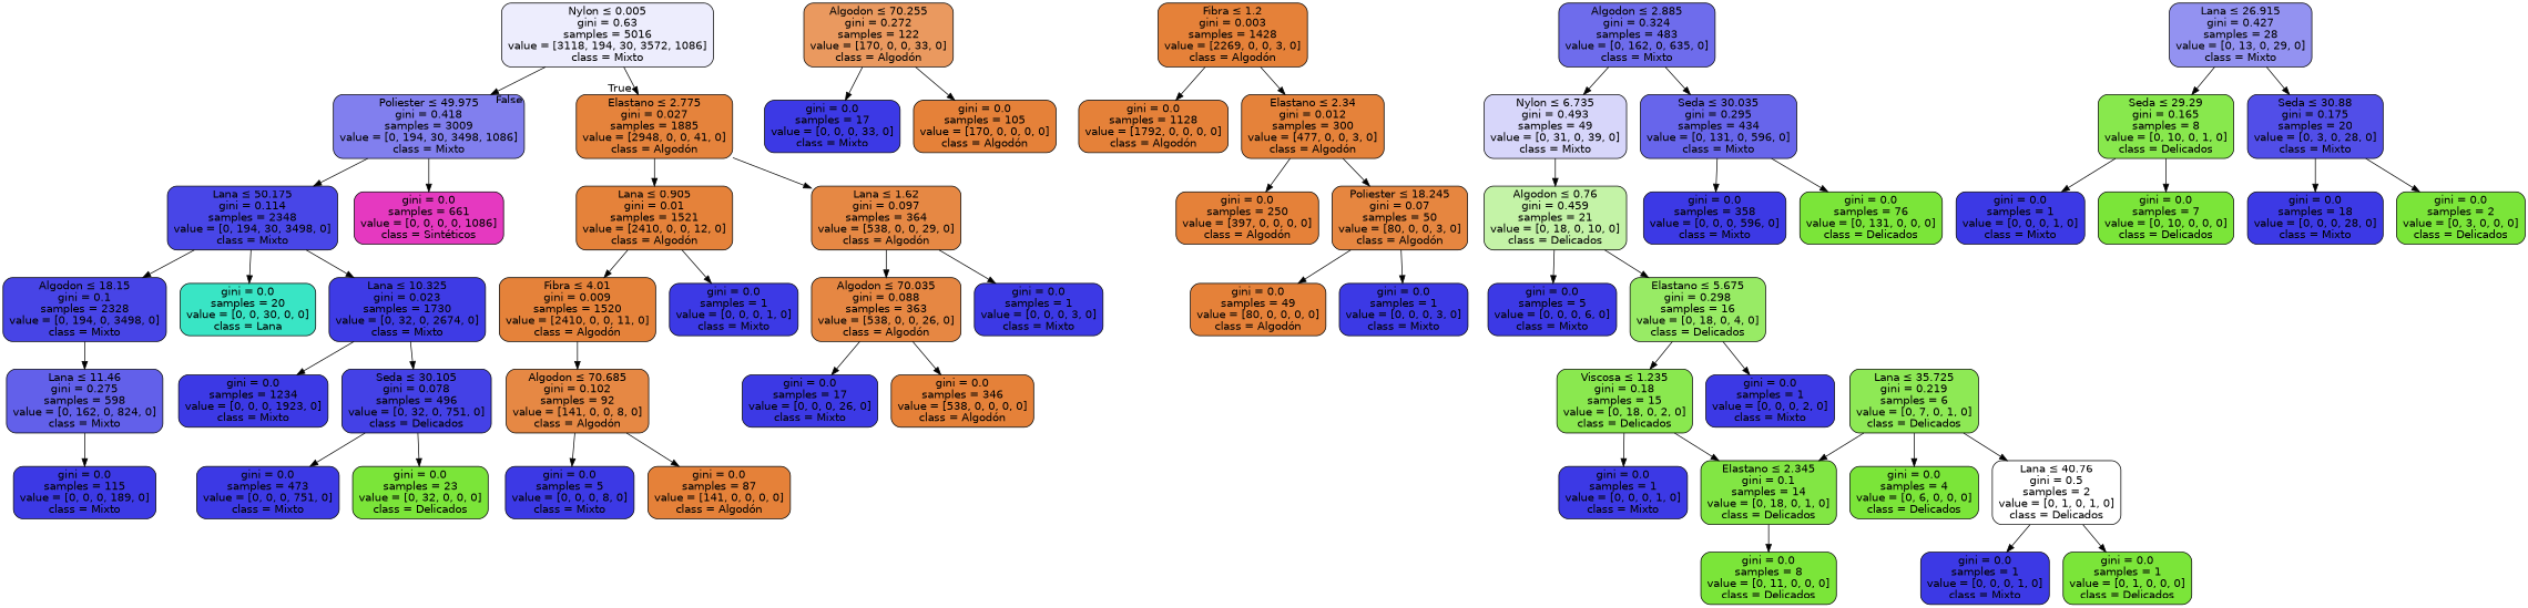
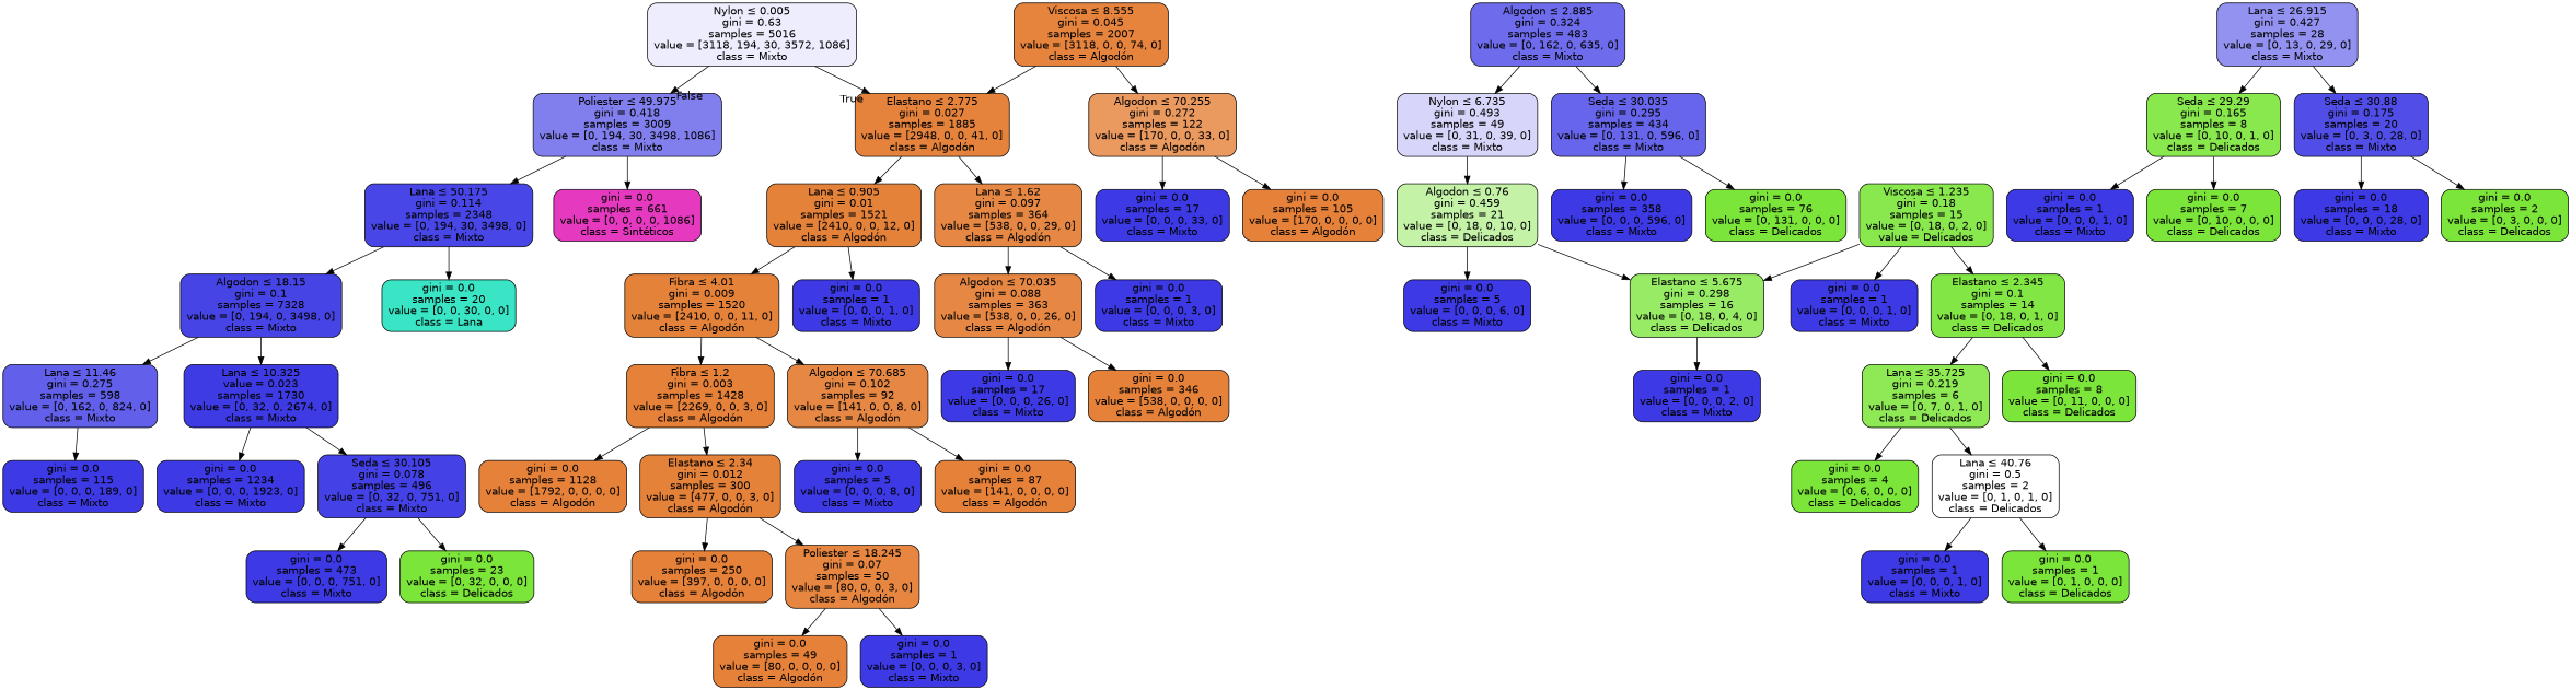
  digraph {
    node [color=black fillcolor="#3c39e5" fontname=helvetica shape=box style="filled, rounded"]
    edge [fontname=helvetica]
    n1 [fillcolor="#ededfd" label=<Nylon &le; 0.005<br/>gini = 0.63<br/>samples = 5016<br/>value = [3118, 194, 30, 3572, 1086]<br/>class = Mixto>]
    n2 [fillcolor="#817fee" label=<Poliester &le; 49.975<br/>gini = 0.418<br/>samples = 3009<br/>value = [0, 194, 30, 3498, 1086]<br/>class = Mixto>]
    n3 [fillcolor="#e5833c" label=<Elastano &le; 2.775<br/>gini = 0.027<br/>samples = 1885<br/>value = [2948, 0, 0, 41, 0]<br/>class = Algodón>]
+   n4 [fillcolor="#e6843e" label=<Viscosa &le; 8.555<br/>gini = 0.045<br/>samples = 2007<br/>value = [3118, 0, 0, 74, 0]<br/>class = Algodón>]
    n5 [fillcolor="#ea995f" label=<Algodon &le; 70.255<br/>gini = 0.272<br/>samples = 122<br/>value = [170, 0, 0, 33, 0]<br/>class = Algodón>]
    n6 [fillcolor="#4846e7" label=<Lana &le; 50.175<br/>gini = 0.114<br/>samples = 2348<br/>value = [0, 194, 30, 3498, 0]<br/>class = Mixto>]
    n7 [fillcolor="#e539c0" label=<gini = 0.0<br/>samples = 661<br/>value = [0, 0, 0, 0, 1086]<br/>class = Sintéticos>]
    n8 [fillcolor="#e5823a" label=<Lana &le; 0.905<br/>gini = 0.01<br/>samples = 1521<br/>value = [2410, 0, 0, 12, 0]<br/>class = Algodón>]
    n9 [fillcolor="#e68844" label=<Lana &le; 1.62<br/>gini = 0.097<br/>samples = 364<br/>value = [538, 0, 0, 29, 0]<br/>class = Algodón>]
    n10 [label=<gini = 0.0<br/>samples = 17<br/>value = [0, 0, 0, 33, 0]<br/>class = Mixto>]
    n11 [fillcolor="#e58139" label=<gini = 0.0<br/>samples = 105<br/>value = [170, 0, 0, 0, 0]<br/>class = Algodón>]
    n12 [fillcolor="#e5823a" label=<Fibra &le; 4.01<br/>gini = 0.009<br/>samples = 1520<br/>value = [2410, 0, 0, 11, 0]<br/>class = Algodón>]
    n13 [label=<gini = 0.0<br/>samples = 1<br/>value = [0, 0, 0, 1, 0]<br/>class = Mixto>]
    n14 [fillcolor="#e68743" label=<Algodon &le; 70.035<br/>gini = 0.088<br/>samples = 363<br/>value = [538, 0, 0, 26, 0]<br/>class = Algodón>]
    n15 [label=<gini = 0.0<br/>samples = 1<br/>value = [0, 0, 0, 3, 0]<br/>class = Mixto>]
    n16 [fillcolor="#e58139" label=<Fibra &le; 1.2<br/>gini = 0.003<br/>samples = 1428<br/>value = [2269, 0, 0, 3, 0]<br/>class = Algodón>]
    n17 [fillcolor="#e68844" label=<Algodon &le; 70.685<br/>gini = 0.102<br/>samples = 92<br/>value = [141, 0, 0, 8, 0]<br/>class = Algodón>]
    n18 [fillcolor="#e58139" label=<gini = 0.0<br/>samples = 1128<br/>value = [1792, 0, 0, 0, 0]<br/>class = Algodón>]
    n19 [fillcolor="#e5823a" label=<Elastano &le; 2.34<br/>gini = 0.012<br/>samples = 300<br/>value = [477, 0, 0, 3, 0]<br/>class = Algodón>]
    n20 [label=<gini = 0.0<br/>samples = 5<br/>value = [0, 0, 0, 8, 0]<br/>class = Mixto>]
    n21 [fillcolor="#e58139" label=<gini = 0.0<br/>samples = 87<br/>value = [141, 0, 0, 0, 0]<br/>class = Algodón>]
    n22 [fillcolor="#e58139" label=<gini = 0.0<br/>samples = 250<br/>value = [397, 0, 0, 0, 0]<br/>class = Algodón>]
    n23 [fillcolor="#e68640" label=<Poliester &le; 18.245<br/>gini = 0.07<br/>samples = 50<br/>value = [80, 0, 0, 3, 0]<br/>class = Algodón>]
    n24 [fillcolor="#e58139" label=<gini = 0.0<br/>samples = 49<br/>value = [80, 0, 0, 0, 0]<br/>class = Algodón>]
    n25 [label=<gini = 0.0<br/>samples = 1<br/>value = [0, 0, 0, 3, 0]<br/>class = Mixto>]
    n26 [label=<gini = 0.0<br/>samples = 17<br/>value = [0, 0, 0, 26, 0]<br/>class = Mixto>]
    n27 [fillcolor="#e58139" label=<gini = 0.0<br/>samples = 346<br/>value = [538, 0, 0, 0, 0]<br/>class = Algodón>]
-   n28 [fillcolor="#4744e6" label=<Algodon &le; 18.15<br/>gini = 0.1<br/>samples = 2328<br/>value = [0, 194, 0, 3498, 0]<br/>class = Mixto>]
+   n28 [fillcolor="#4744e6" label=<Algodon &le; 18.15<br/>gini = 0.1<br/>samples = 7328<br/>value = [0, 194, 0, 3498, 0]<br/>class = Mixto>]
    n29 [fillcolor="#39e5c5" label=<gini = 0.0<br/>samples = 20<br/>value = [0, 0, 30, 0, 0]<br/>class = Lana>]
    n30 [fillcolor="#6260ea" label=<Lana &le; 11.46<br/>gini = 0.275<br/>samples = 598<br/>value = [0, 162, 0, 824, 0]<br/>class = Mixto>]
-   n31 [fillcolor="#3e3be5" label=<Lana &le; 10.325<br/>gini = 0.023<br/>samples = 1730<br/>value = [0, 32, 0, 2674, 0]<br/>class = Mixto>]
+   n31 [fillcolor="#3e3be5" label=<Lana &le; 10.325<br/>value = 0.023<br/>samples = 1730<br/>value = [0, 32, 0, 2674, 0]<br/>class = Mixto>]
    n32 [label=<gini = 0.0<br/>samples = 115<br/>value = [0, 0, 0, 189, 0]<br/>class = Mixto>]
    n33 [label=<gini = 0.0<br/>samples = 1234<br/>value = [0, 0, 0, 1923, 0]<br/>class = Mixto>]
-   n34 [fillcolor="#4441e6" label=<Seda &le; 30.105<br/>gini = 0.078<br/>samples = 496<br/>value = [0, 32, 0, 751, 0]<br/>class = Delicados>]
+   n34 [fillcolor="#4441e6" label=<Seda &le; 30.105<br/>gini = 0.078<br/>samples = 496<br/>value = [0, 32, 0, 751, 0]<br/>class = Mixto>]
    n35 [fillcolor="#6e6cec" label=<Algodon &le; 2.885<br/>gini = 0.324<br/>samples = 483<br/>value = [0, 162, 0, 635, 0]<br/>class = Mixto>]
    n36 [fillcolor="#d7d6fa" label=<Nylon &le; 6.735<br/>gini = 0.493<br/>samples = 49<br/>value = [0, 31, 0, 39, 0]<br/>class = Mixto>]
    n37 [fillcolor="#6765eb" label=<Seda &le; 30.035<br/>gini = 0.295<br/>samples = 434<br/>value = [0, 131, 0, 596, 0]<br/>class = Mixto>]
    n38 [fillcolor="#c4f3a7" label=<Algodon &le; 0.76<br/>gini = 0.459<br/>samples = 21<br/>value = [0, 18, 0, 10, 0]<br/>class = Delicados>]
    n39 [label=<gini = 0.0<br/>samples = 358<br/>value = [0, 0, 0, 596, 0]<br/>class = Mixto>]
    n40 [fillcolor="#7be539" label=<gini = 0.0<br/>samples = 76<br/>value = [0, 131, 0, 0, 0]<br/>class = Delicados>]
    n41 [label=<gini = 0.0<br/>samples = 5<br/>value = [0, 0, 0, 6, 0]<br/>class = Mixto>]
    n42 [fillcolor="#98eb65" label=<Elastano &le; 5.675<br/>gini = 0.298<br/>samples = 16<br/>value = [0, 18, 0, 4, 0]<br/>class = Delicados>]
    n43 [fillcolor="#9392f1" label=<Lana &le; 26.915<br/>gini = 0.427<br/>samples = 28<br/>value = [0, 13, 0, 29, 0]<br/>class = Mixto>]
    n44 [fillcolor="#88e84d" label=<Seda &le; 29.29<br/>gini = 0.165<br/>samples = 8<br/>value = [0, 10, 0, 1, 0]<br/>class = Delicados>]
    n45 [fillcolor="#514ee8" label=<Seda &le; 30.88<br/>gini = 0.175<br/>samples = 20<br/>value = [0, 3, 0, 28, 0]<br/>class = Mixto>]
-   n46 [fillcolor="#8ae84f" label=<Viscosa &le; 1.235<br/>gini = 0.18<br/>samples = 15<br/>value = [0, 18, 0, 2, 0]<br/>class = Delicados>]
+   n46 [fillcolor="#8ae84f" label=<Viscosa &le; 1.235<br/>gini = 0.18<br/>samples = 15<br/>value = [0, 18, 0, 2, 0]<br/>value = Delicados>]
    n47 [label=<gini = 0.0<br/>samples = 1<br/>value = [0, 0, 0, 2, 0]<br/>class = Mixto>]
    n48 [label=<gini = 0.0<br/>samples = 1<br/>value = [0, 0, 0, 1, 0]<br/>class = Mixto>]
    n49 [fillcolor="#82e644" label=<Elastano &le; 2.345<br/>gini = 0.1<br/>samples = 14<br/>value = [0, 18, 0, 1, 0]<br/>class = Delicados>]
    n50 [fillcolor="#8ee955" label=<Lana &le; 35.725<br/>gini = 0.219<br/>samples = 6<br/>value = [0, 7, 0, 1, 0]<br/>class = Delicados>]
    n51 [fillcolor="#7be539" label=<gini = 0.0<br/>samples = 8<br/>value = [0, 11, 0, 0, 0]<br/>class = Delicados>]
    n52 [fillcolor="#7be539" label=<gini = 0.0<br/>samples = 4<br/>value = [0, 6, 0, 0, 0]<br/>class = Delicados>]
    n53 [fillcolor="#ffffff" label=<Lana &le; 40.76<br/>gini = 0.5<br/>samples = 2<br/>value = [0, 1, 0, 1, 0]<br/>class = Delicados>]
    n54 [label=<gini = 0.0<br/>samples = 1<br/>value = [0, 0, 0, 1, 0]<br/>class = Mixto>]
    n55 [fillcolor="#7be539" label=<gini = 0.0<br/>samples = 1<br/>value = [0, 1, 0, 0, 0]<br/>class = Delicados>]
    n56 [label=<gini = 0.0<br/>samples = 1<br/>value = [0, 0, 0, 1, 0]<br/>class = Mixto>]
    n57 [fillcolor="#7be539" label=<gini = 0.0<br/>samples = 7<br/>value = [0, 10, 0, 0, 0]<br/>class = Delicados>]
    n58 [label=<gini = 0.0<br/>samples = 18<br/>value = [0, 0, 0, 28, 0]<br/>class = Mixto>]
    n59 [fillcolor="#7be539" label=<gini = 0.0<br/>samples = 2<br/>value = [0, 3, 0, 0, 0]<br/>class = Delicados>]
    n60 [label=<gini = 0.0<br/>samples = 473<br/>value = [0, 0, 0, 751, 0]<br/>class = Mixto>]
    n61 [fillcolor="#7be539" label=<gini = 0.0<br/>samples = 23<br/>value = [0, 32, 0, 0, 0]<br/>class = Delicados>]
    n1 -> n2 [headlabel=False labelangle=-45 labeldistance=2.5]
    n1 -> n3 [headlabel=True labelangle=45 labeldistance=2.5]
    n2 -> n6
    n2 -> n7
    n3 -> n8
    n3 -> n9
+   n4 -> n3
+   n4 -> n5
    n5 -> n10
    n5 -> n11
    n6 -> n28
    n6 -> n29
    n8 -> n12
    n8 -> n13
    n9 -> n14
    n9 -> n15
+   n12 -> n16
    n12 -> n17
    n14 -> n26
    n14 -> n27
    n16 -> n18
    n16 -> n19
    n17 -> n20
    n17 -> n21
    n19 -> n22
    n19 -> n23
    n23 -> n24
    n23 -> n25
    n28 -> n30
-   n6 -> n31
+   n28 -> n31
    n30 -> n32
    n31 -> n33
    n31 -> n34
    n34 -> n60
    n34 -> n61
    n35 -> n36
    n35 -> n37
    n36 -> n38
    n37 -> n39
    n37 -> n40
    n38 -> n41
    n38 -> n42
-   n42 -> n46
+   n46 -> n42
    n42 -> n47
    n43 -> n44
    n43 -> n45
    n44 -> n56
    n44 -> n57
    n45 -> n58
    n45 -> n59
    n46 -> n48
    n46 -> n49
-   n50 -> n49
+   n49 -> n50
    n49 -> n51
    n50 -> n52
    n50 -> n53
    n53 -> n54
    n53 -> n55
  }
